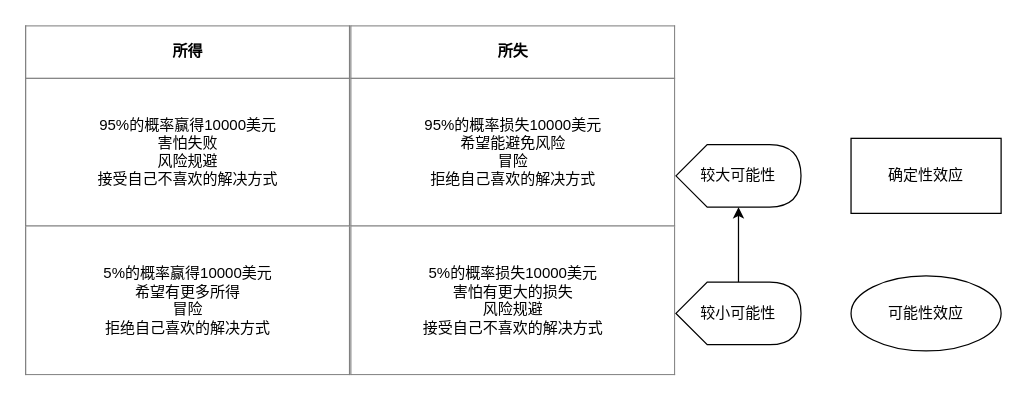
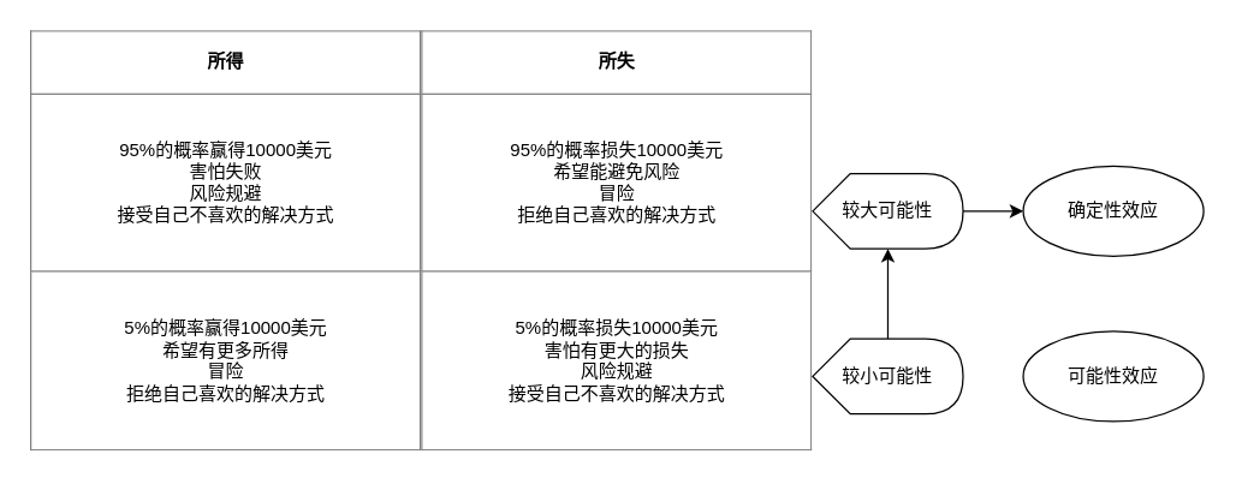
  <mxCell id="0" />
  <mxCell id="1" parent="0" />
  <mxCell id="2" value="&lt;table border=&quot;1&quot; width=&quot;100%&quot; cellpadding=&quot;4&quot; style=&quot;width: 100% ; height: 100% ; border-collapse: collapse&quot;&gt;&lt;tbody&gt;&lt;tr&gt;&lt;th align=&quot;center&quot;&gt;所得&lt;/th&gt;&lt;/tr&gt;&lt;tr&gt;&lt;td align=&quot;center&quot;&gt;95%的概率赢得10000美元&lt;br&gt;害怕失败&lt;br&gt;风险规避&lt;br&gt;接受自己不喜欢的解决方式&lt;br&gt;&lt;/td&gt;&lt;/tr&gt;&lt;tr&gt;&lt;td align=&quot;center&quot;&gt;5%的概率赢得10000美元&lt;br&gt;希望有更多所得&lt;br&gt;冒险&lt;br&gt;拒绝自己喜欢的解决方式&lt;br&gt;&lt;/td&gt;&lt;/tr&gt;&lt;/tbody&gt;&lt;/table&gt;" style="text;html=1;strokeColor=none;fillColor=none;overflow=fill;" parent="1" vertex="1"><mxGeometry x="20" y="20" width="260" height="280" as="geometry" /></mxCell>
  <mxCell id="3" value="&lt;table border=&quot;1&quot; width=&quot;100%&quot; cellpadding=&quot;4&quot; style=&quot;width: 100% ; height: 100% ; border-collapse: collapse&quot;&gt;&lt;tbody&gt;&lt;tr&gt;&lt;th align=&quot;center&quot;&gt;所失&lt;/th&gt;&lt;/tr&gt;&lt;tr&gt;&lt;td align=&quot;center&quot;&gt;95%的概率损失10000美元&lt;br&gt;希望能避免风险&lt;br&gt;冒险&lt;br&gt;拒绝自己喜欢的解决方式&lt;br&gt;&lt;/td&gt;&lt;/tr&gt;&lt;tr&gt;&lt;td align=&quot;center&quot;&gt;5%的概率损失10000美元&lt;br&gt;害怕有更大的损失&lt;br&gt;风险规避&lt;br&gt;接受自己不喜欢的解决方式&lt;br&gt;&lt;/td&gt;&lt;/tr&gt;&lt;/tbody&gt;&lt;/table&gt;" style="text;html=1;strokeColor=none;fillColor=none;overflow=fill;" parent="1" vertex="1"><mxGeometry x="280" y="20" width="260" height="280" as="geometry" /></mxCell>
+ <mxCell id="4" value="" style="edgeStyle=none;html=1;" parent="1" source="5" target="8" edge="1"><mxGeometry relative="1" as="geometry" /></mxCell>
  <mxCell id="5" value="较大可能性" style="shape=display;whiteSpace=wrap;html=1;" parent="1" vertex="1"><mxGeometry x="540" y="115" width="100" height="50" as="geometry" /></mxCell>
  <mxCell id="6" value="" style="edgeStyle=none;html=1;" parent="1" source="7" target="5" edge="1"><mxGeometry relative="1" as="geometry" /></mxCell>
  <mxCell id="7" value="较小可能性" style="shape=display;whiteSpace=wrap;html=1;" parent="1" vertex="1"><mxGeometry x="540" y="225" width="100" height="50" as="geometry" /></mxCell>
- <mxCell id="8" value="确定性效应" style="whiteSpace=wrap;html=1;" parent="1" vertex="1"><mxGeometry x="680" y="110" width="120" height="60" as="geometry" /></mxCell>
+ <mxCell id="8" value="确定性效应" style="ellipse;whiteSpace=wrap;html=1;" parent="1" vertex="1"><mxGeometry x="680" y="110" width="120" height="60" as="geometry" /></mxCell>
  <mxCell id="9" value="可能性效应" style="ellipse;whiteSpace=wrap;html=1;" parent="1" vertex="1"><mxGeometry x="680" y="220" width="120" height="60" as="geometry" /></mxCell>
